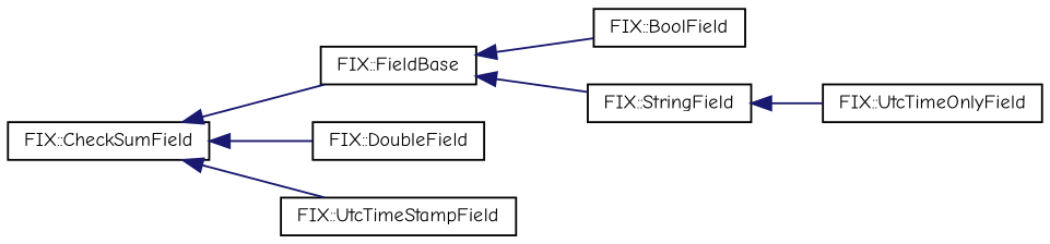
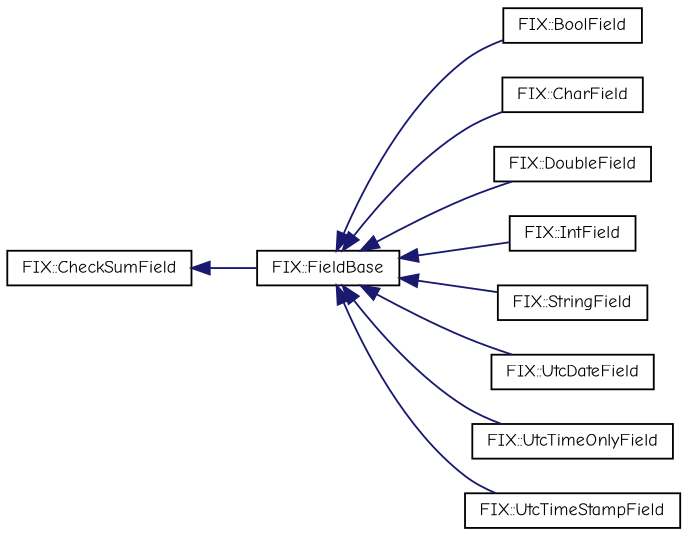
  digraph {
    fontname="Comic Neue"
    rankdir=LR
    node [color=black fillcolor=white fontname="Comic Neue" fontsize=10 shape=record style=filled]
    edge [color=midnightblue dir=back fontname="Comic Neue" fontsize=10 labelfontname=Helvetica labelfontsize=10 style=solid]
    n1 [height=0.2 label="FIX::FieldBase" width=0.4]
    n2 [height=0.2 label="FIX::BoolField" width=0.4]
+   n3 [height=0.2 label="FIX::CharField" width=0.4]
    n4 [height=0.2 label="FIX::DoubleField" width=0.4]
+   n5 [height=0.2 label="FIX::IntField" width=0.4]
    n6 [height=0.2 label="FIX::StringField" width=0.4]
+   n7 [height=0.2 label="FIX::UtcDateField" width=0.4]
    n8 [height=0.2 label="FIX::UtcTimeOnlyField" width=0.4]
    n9 [height=0.2 label="FIX::UtcTimeStampField" width=0.4]
    n10 [height=0.2 label="FIX::CheckSumField" width=0.4]
    n1 -> n2
-   n10 -> n4
+   n1 -> n3
+   n1 -> n4
+   n1 -> n5
    n1 -> n6
-   n6 -> n8
-   n10 -> n9
+   n1 -> n7
+   n1 -> n8
+   n1 -> n9
    n10 -> n1
  }
